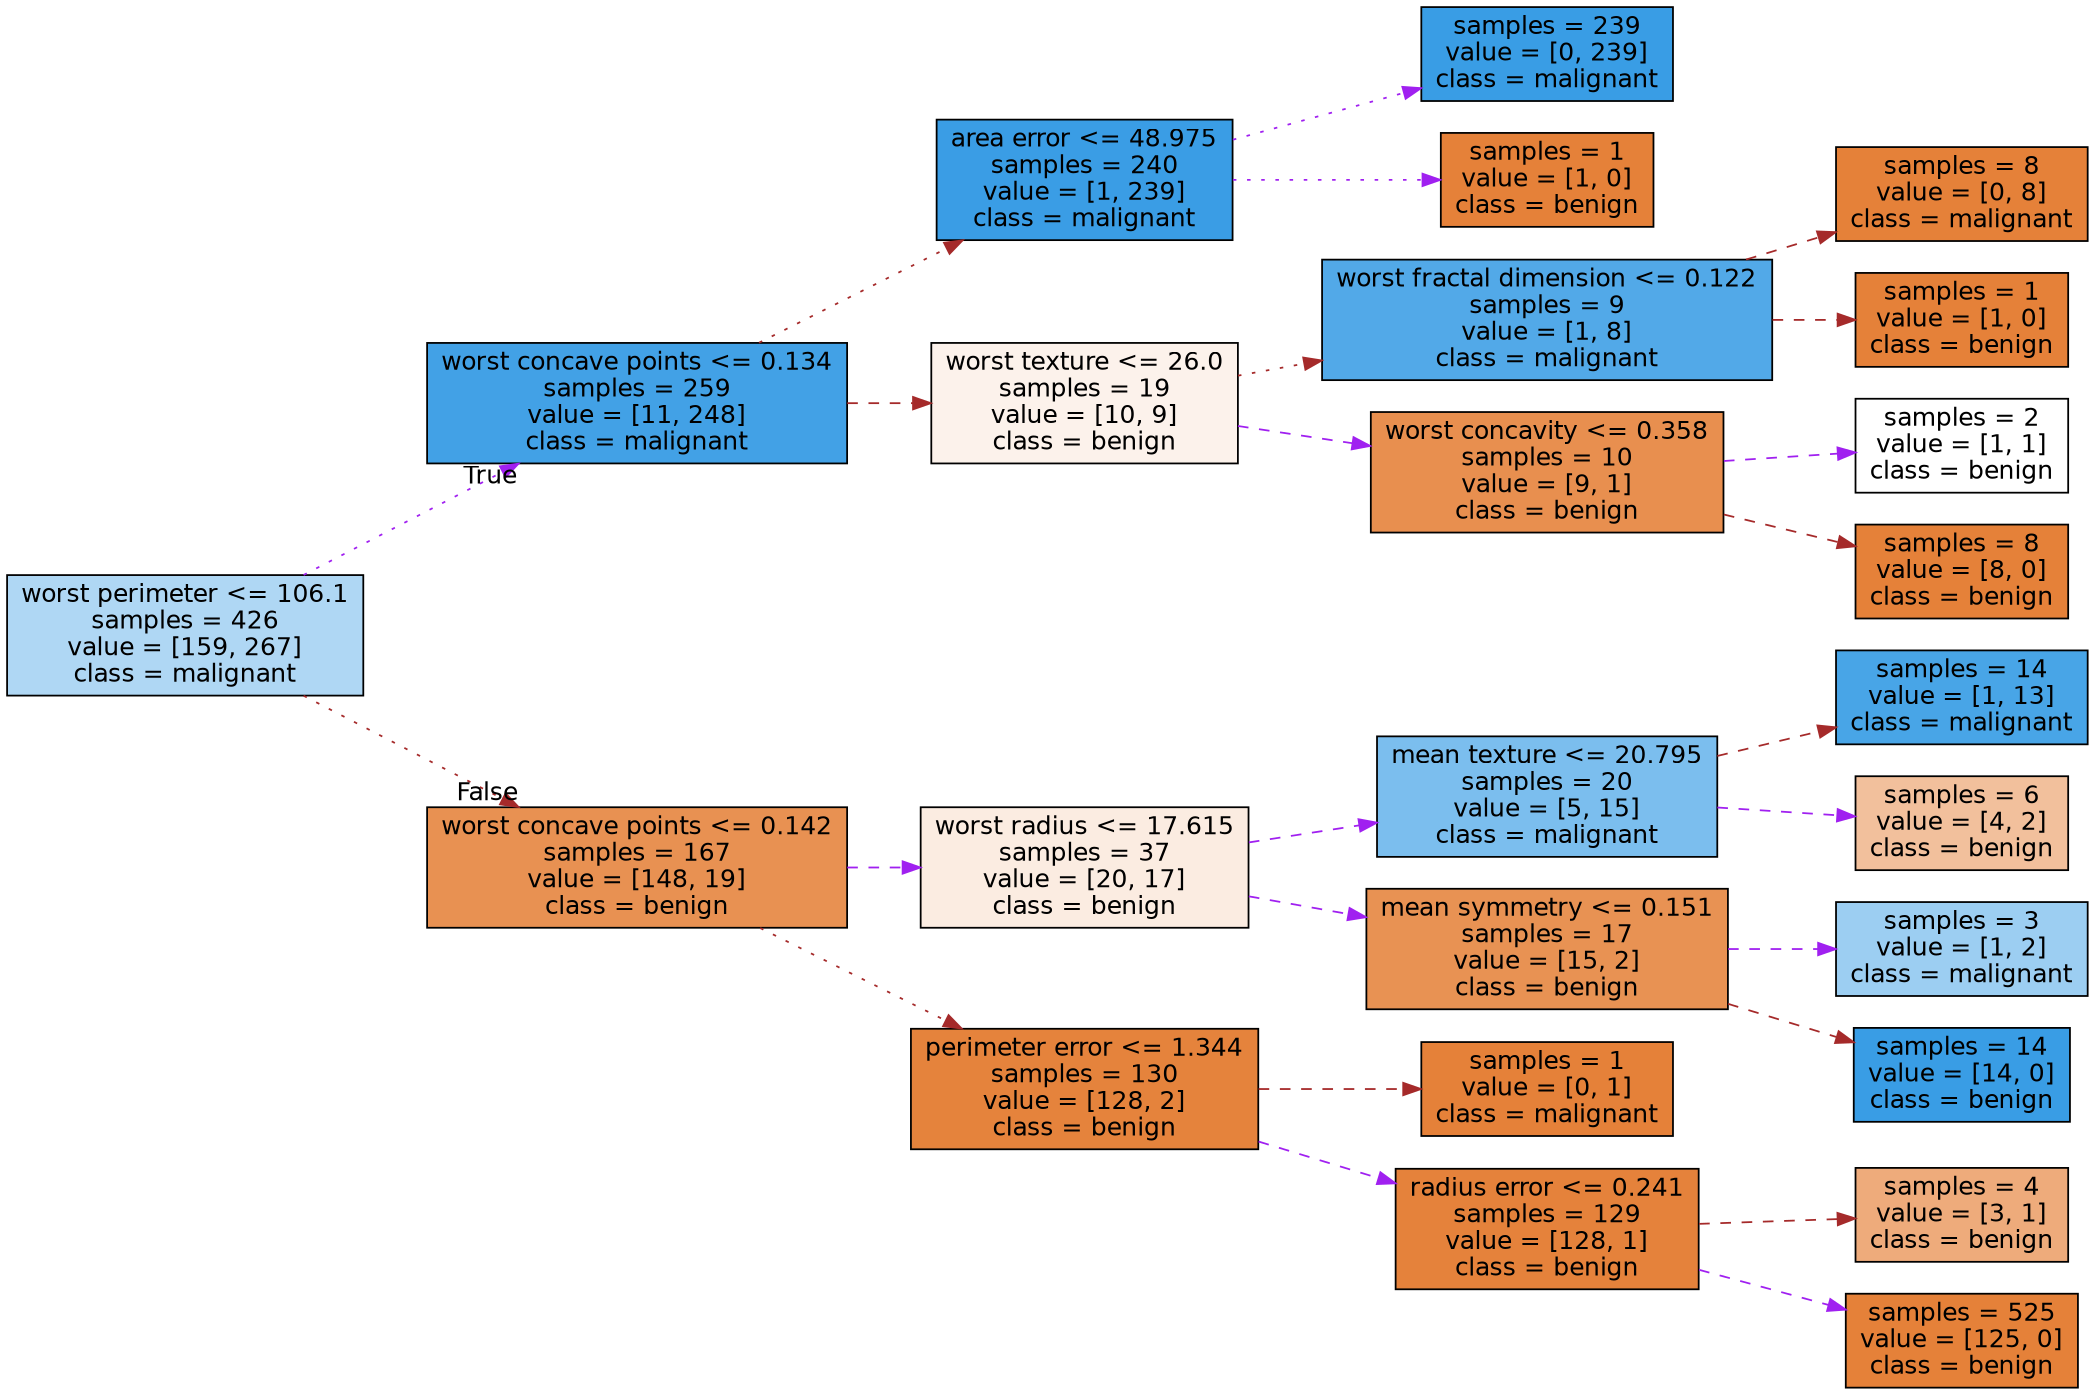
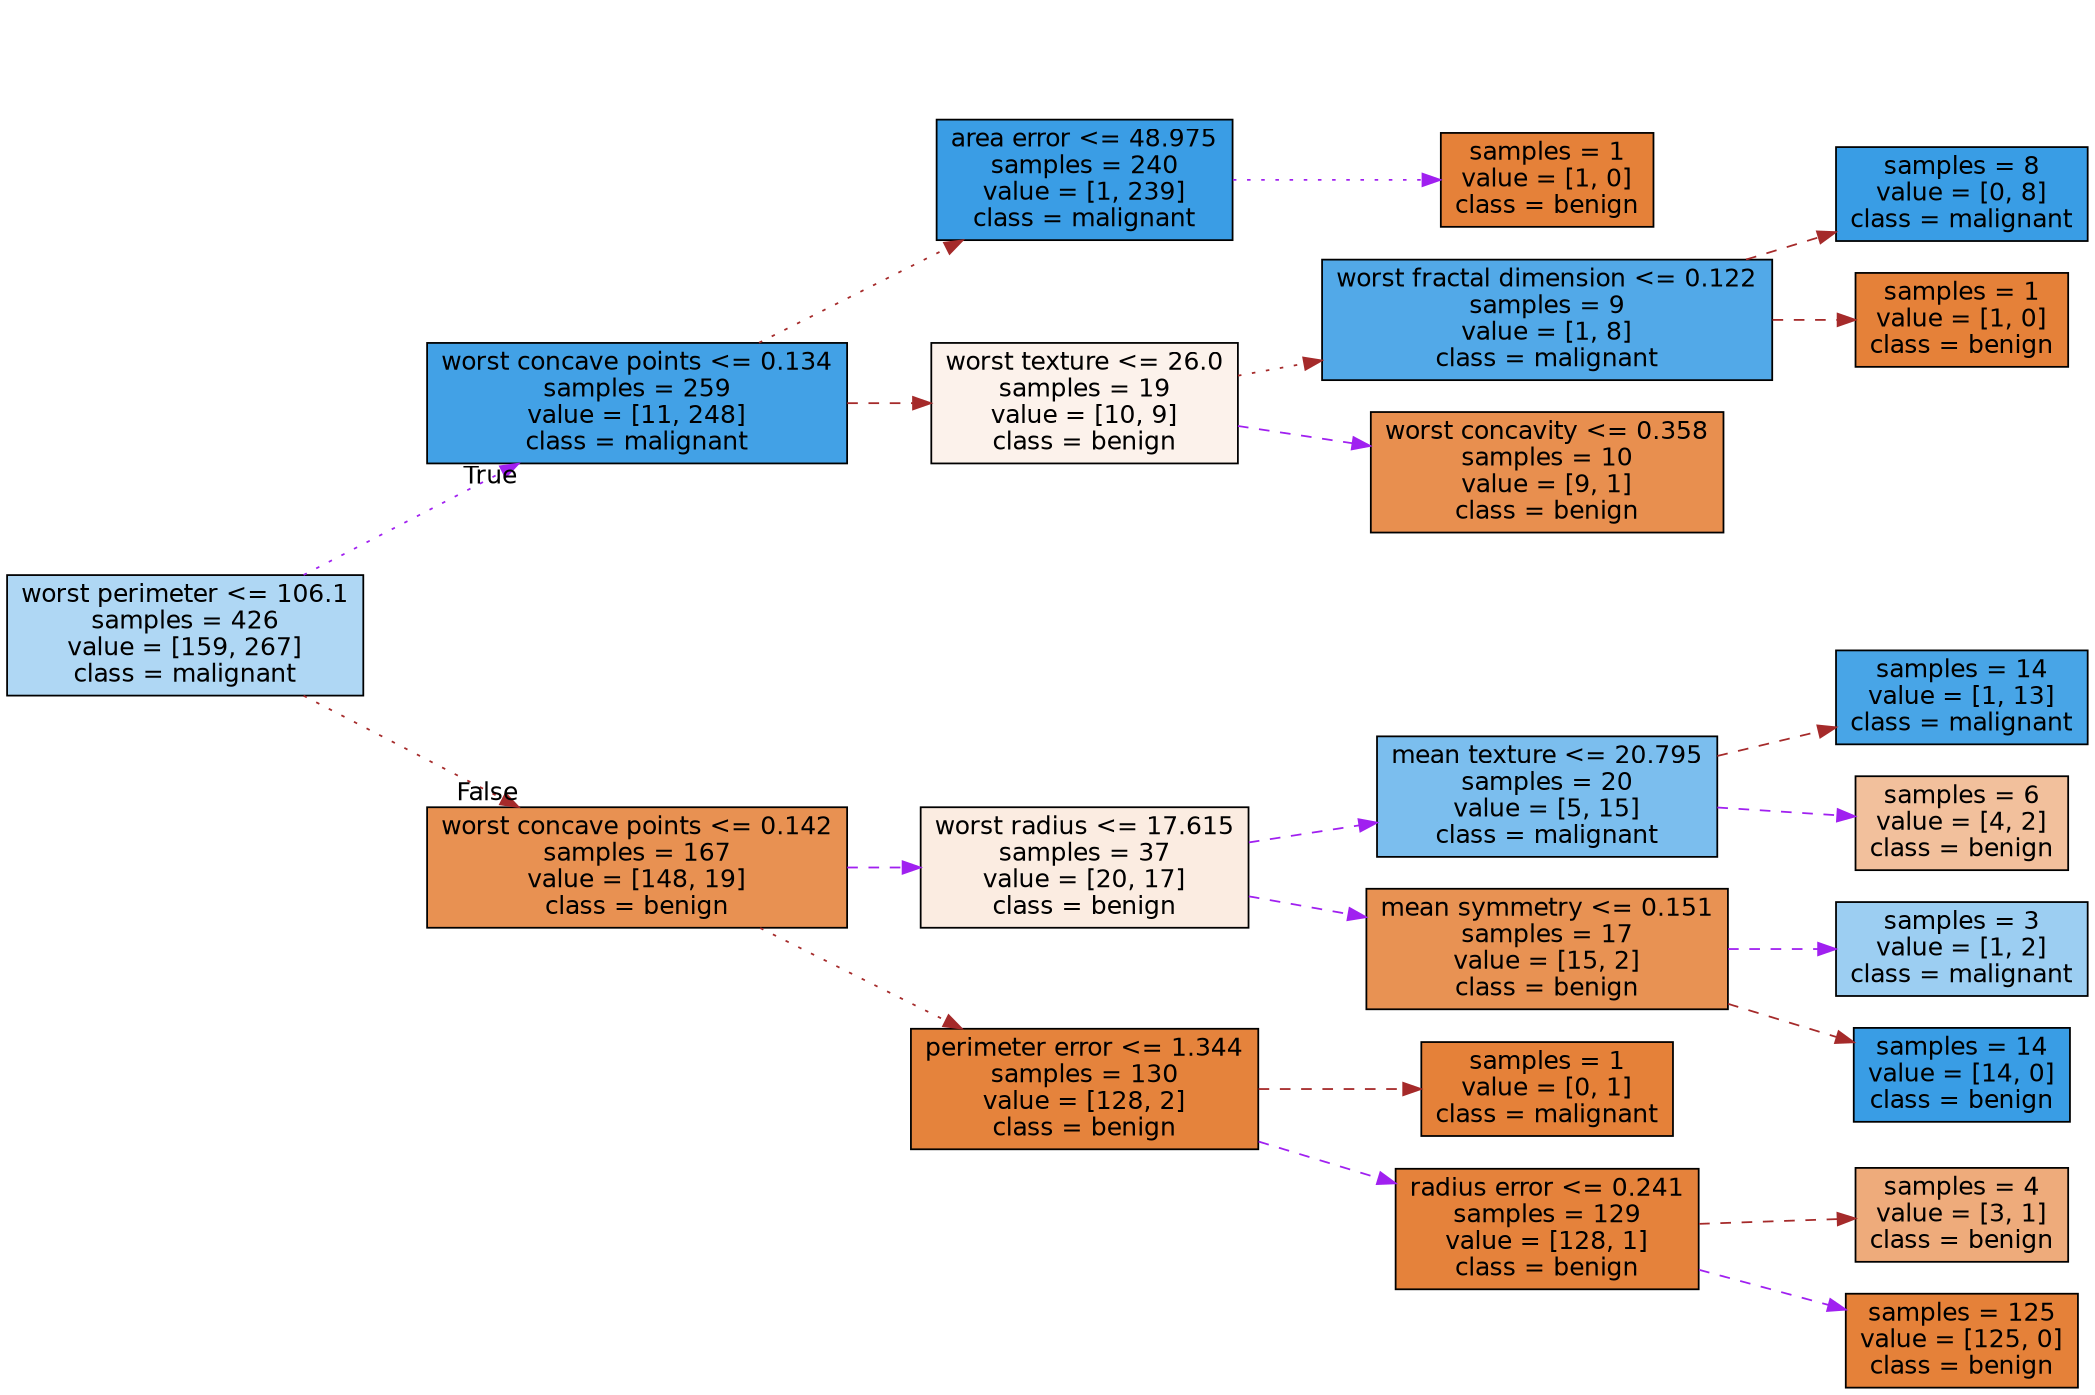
  digraph {
    rankdir=LR
    node [color=black fillcolor="#e58139" fontname=helvetica shape=box style=filled]
    edge [color=purple fontname=helvetica style=dashed]
    n1 [fillcolor="#afd7f4" label="worst perimeter <= 106.1\nsamples = 426\nvalue = [159, 267]\nclass = malignant"]
    n2 [fillcolor="#42a1e6" label="worst concave points <= 0.134\nsamples = 259\nvalue = [11, 248]\nclass = malignant"]
    n3 [fillcolor="#e89152" label="worst concave points <= 0.142\nsamples = 167\nvalue = [148, 19]\nclass = benign"]
    n4 [fillcolor="#3a9de5" label="area error <= 48.975\nsamples = 240\nvalue = [1, 239]\nclass = malignant"]
    n5 [fillcolor="#fcf2eb" label="worst texture <= 26.0\nsamples = 19\nvalue = [10, 9]\nclass = benign"]
    n6 [fillcolor="#fbece1" label="worst radius <= 17.615\nsamples = 37\nvalue = [20, 17]\nclass = benign"]
    n7 [fillcolor="#e5833c" label="perimeter error <= 1.344\nsamples = 130\nvalue = [128, 2]\nclass = benign"]
-   n8 [fillcolor="#399de5" label="samples = 239\nvalue = [0, 239]\nclass = malignant"]
    n9 [label="samples = 1\nvalue = [1, 0]\nclass = benign"]
    n10 [fillcolor="#52a9e8" label="worst fractal dimension <= 0.122\nsamples = 9\nvalue = [1, 8]\nclass = malignant"]
    n11 [fillcolor="#e88f4f" label="worst concavity <= 0.358\nsamples = 10\nvalue = [9, 1]\nclass = benign"]
-   n12 [label="samples = 8\nvalue = [0, 8]\nclass = malignant"]
+   n12 [fillcolor="#399de5" label="samples = 8\nvalue = [0, 8]\nclass = malignant"]
    n13 [label="samples = 1\nvalue = [1, 0]\nclass = benign"]
-   n14 [fillcolor="#ffffff" label="samples = 2\nvalue = [1, 1]\nclass = benign"]
-   n15 [label="samples = 8\nvalue = [8, 0]\nclass = benign"]
    n16 [fillcolor="#7bbeee" label="mean texture <= 20.795\nsamples = 20\nvalue = [5, 15]\nclass = malignant"]
    n17 [fillcolor="#e89253" label="mean symmetry <= 0.151\nsamples = 17\nvalue = [15, 2]\nclass = benign"]
    n18 [label="samples = 1\nvalue = [0, 1]\nclass = malignant"]
    n19 [fillcolor="#e5823b" label="radius error <= 0.241\nsamples = 129\nvalue = [128, 1]\nclass = benign"]
    n20 [fillcolor="#48a5e7" label="samples = 14\nvalue = [1, 13]\nclass = malignant"]
    n21 [fillcolor="#f2c09c" label="samples = 6\nvalue = [4, 2]\nclass = benign"]
    n22 [fillcolor="#9ccef2" label="samples = 3\nvalue = [1, 2]\nclass = malignant"]
    n23 [fillcolor="#399de5" label="samples = 14\nvalue = [14, 0]\nclass = benign"]
    n24 [fillcolor="#eeab7b" label="samples = 4\nvalue = [3, 1]\nclass = benign"]
-   n25 [label="samples = 525\nvalue = [125, 0]\nclass = benign"]
+   n25 [label="samples = 125\nvalue = [125, 0]\nclass = benign"]
    n1 -> n2 [headlabel=True labelangle=45 labeldistance=2.5 style=dotted]
    n1 -> n3 [color=brown headlabel=False labelangle=-45 labeldistance=2.5 style=dotted]
    n2 -> n4 [color=brown style=dotted]
    n2 -> n5 [color=brown]
    n3 -> n6
    n3 -> n7 [color=brown style=dotted]
-   n4 -> n8 [style=dotted]
    n4 -> n9 [style=dotted]
    n5 -> n10 [color=brown style=dotted]
    n5 -> n11
    n6 -> n16
    n6 -> n17
    n7 -> n18 [color=brown]
    n7 -> n19
    n10 -> n12 [color=brown]
    n10 -> n13 [color=brown]
-   n11 -> n14
-   n11 -> n15 [color=brown]
    n16 -> n20 [color=brown]
    n16 -> n21
    n17 -> n22
    n17 -> n23 [color=brown]
    n19 -> n24 [color=brown]
    n19 -> n25
  }
